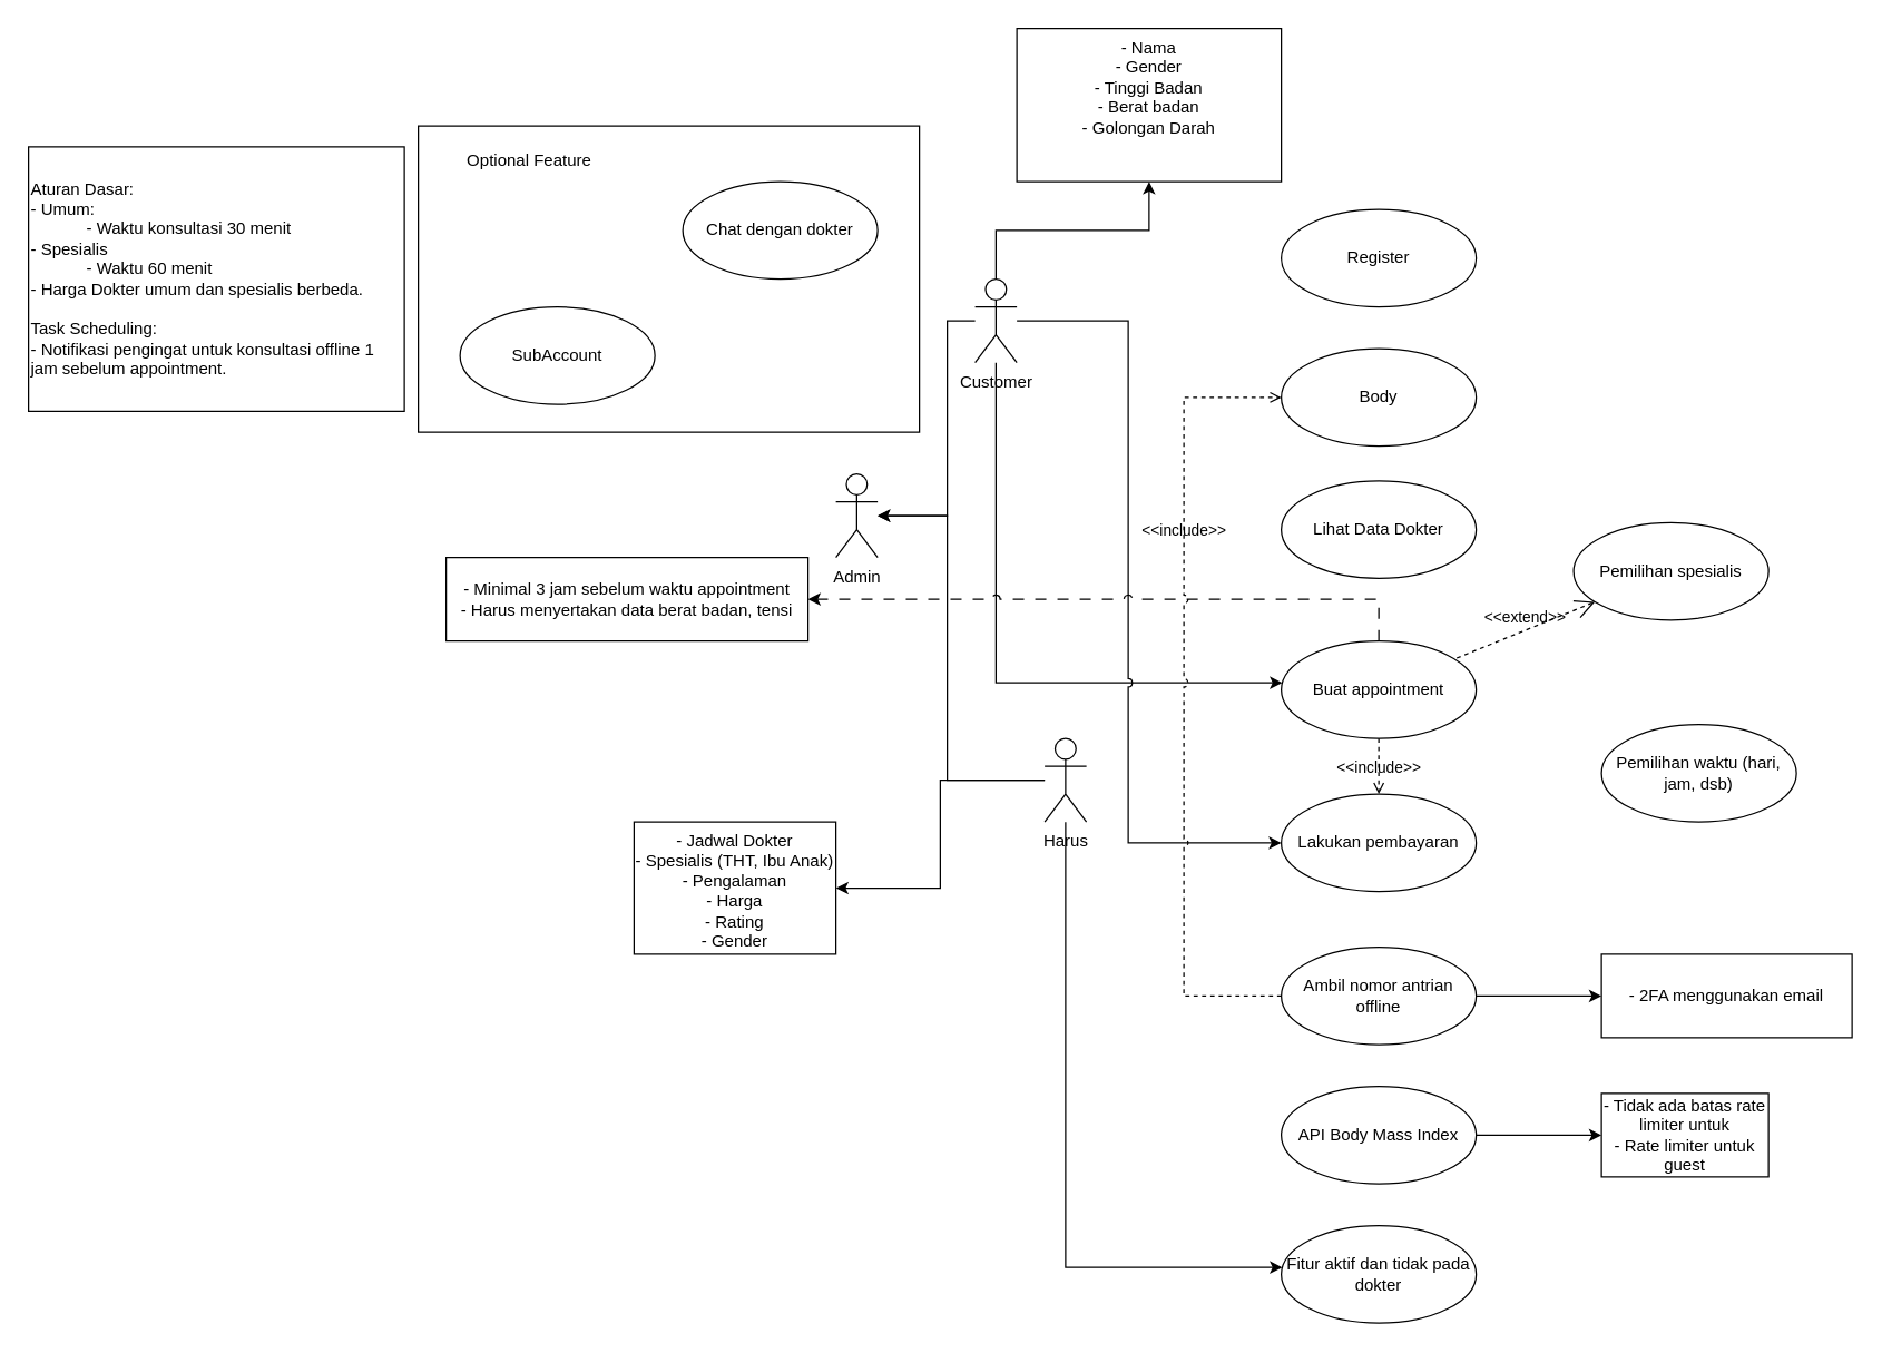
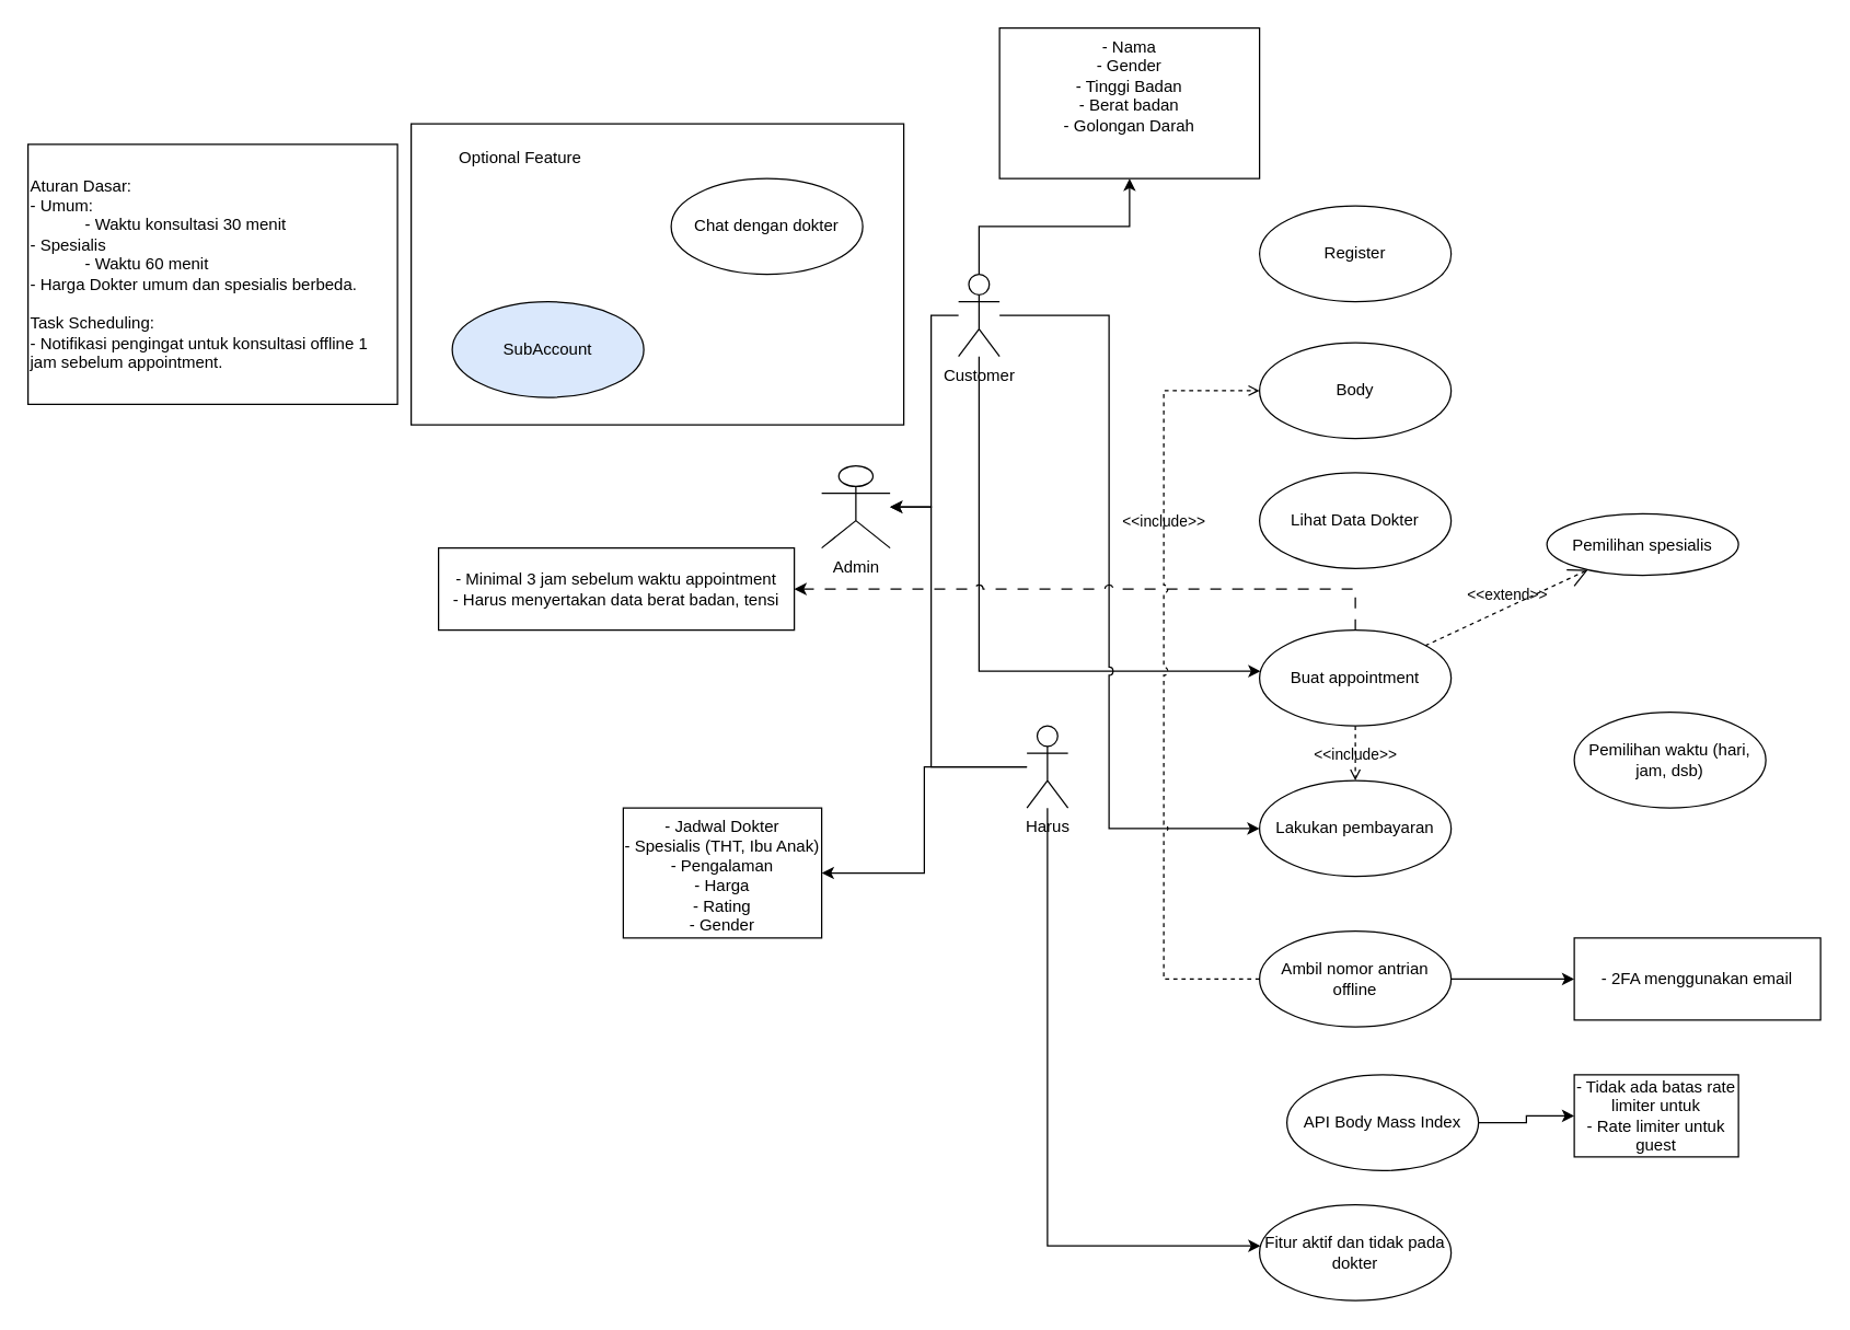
  <mxCell id="0" />
  <mxCell id="1" parent="0" />
  <mxCell id="2" value="" style="edgeStyle=orthogonalEdgeStyle;rounded=0;orthogonalLoop=1;jettySize=auto;html=1;" edge="1" parent="1" source="4" target="16"><mxGeometry relative="1" as="geometry" /></mxCell>
  <mxCell id="3" style="edgeStyle=orthogonalEdgeStyle;rounded=0;orthogonalLoop=1;jettySize=auto;html=1;" edge="1" parent="1" source="4" target="17"><mxGeometry relative="1" as="geometry"><Array as="points"><mxPoint x="765" y="910" /></Array></mxGeometry></mxCell>
  <mxCell id="4" value="Harus" style="shape=umlActor;verticalLabelPosition=bottom;verticalAlign=top;html=1;outlineConnect=0;" vertex="1" parent="1"><mxGeometry x="750" y="530" width="30" height="60" as="geometry" /></mxCell>
- <mxCell id="5" value="Admin" style="shape=umlActor;verticalLabelPosition=bottom;verticalAlign=top;html=1;outlineConnect=0;" vertex="1" parent="1"><mxGeometry x="600" y="340" width="30" height="60" as="geometry" /></mxCell>
+ <mxCell id="5" value="Admin" style="shape=umlActor;verticalLabelPosition=bottom;verticalAlign=top;html=1;outlineConnect=0;" vertex="1" parent="1"><mxGeometry x="600" y="340" width="50" height="60" as="geometry" /></mxCell>
  <mxCell id="6" style="edgeStyle=orthogonalEdgeStyle;rounded=0;orthogonalLoop=1;jettySize=auto;html=1;jumpStyle=arc;" edge="1" parent="1" source="10" target="15"><mxGeometry relative="1" as="geometry"><Array as="points"><mxPoint x="715" y="490" /></Array></mxGeometry></mxCell>
  <mxCell id="7" value="" style="edgeStyle=orthogonalEdgeStyle;rounded=0;orthogonalLoop=1;jettySize=auto;html=1;" edge="1" parent="1" source="10" target="23"><mxGeometry relative="1" as="geometry" /></mxCell>
  <mxCell id="8" style="edgeStyle=orthogonalEdgeStyle;rounded=0;orthogonalLoop=1;jettySize=auto;html=1;entryX=0;entryY=0.5;entryDx=0;entryDy=0;jumpStyle=arc;" edge="1" parent="1" source="10" target="18"><mxGeometry relative="1" as="geometry"><Array as="points"><mxPoint x="810" y="230" /><mxPoint x="810" y="605" /></Array></mxGeometry></mxCell>
  <mxCell id="9" style="edgeStyle=orthogonalEdgeStyle;rounded=0;orthogonalLoop=1;jettySize=auto;html=1;" edge="1" parent="1" source="10" target="5"><mxGeometry relative="1" as="geometry"><Array as="points"><mxPoint x="680" y="230" /><mxPoint x="680" y="370" /></Array></mxGeometry></mxCell>
  <mxCell id="10" value="Customer" style="shape=umlActor;verticalLabelPosition=bottom;verticalAlign=top;html=1;outlineConnect=0;" vertex="1" parent="1"><mxGeometry x="700" y="200" width="30" height="60" as="geometry" /></mxCell>
  <mxCell id="11" value="Register" style="ellipse;whiteSpace=wrap;html=1;" vertex="1" parent="1"><mxGeometry x="920" y="150" width="140" height="70" as="geometry" /></mxCell>
  <mxCell id="12" value="Body" style="ellipse;whiteSpace=wrap;html=1;" vertex="1" parent="1"><mxGeometry x="920" y="250" width="140" height="70" as="geometry" /></mxCell>
  <mxCell id="13" value="Lihat Data Dokter" style="ellipse;whiteSpace=wrap;html=1;" vertex="1" parent="1"><mxGeometry x="920" y="345" width="140" height="70" as="geometry" /></mxCell>
  <mxCell id="14" value="" style="edgeStyle=orthogonalEdgeStyle;rounded=0;orthogonalLoop=1;jettySize=auto;html=1;strokeColor=default;dashed=1;dashPattern=8 8;jumpStyle=arc;" edge="1" parent="1" source="15" target="22"><mxGeometry relative="1" as="geometry"><Array as="points"><mxPoint x="990" y="430" /></Array></mxGeometry></mxCell>
  <mxCell id="15" value="Buat appointment" style="ellipse;whiteSpace=wrap;html=1;" vertex="1" parent="1"><mxGeometry x="920" y="460" width="140" height="70" as="geometry" /></mxCell>
  <mxCell id="16" value="- Jadwal Dokter&lt;div&gt;- Spesialis (THT, Ibu Anak)&lt;/div&gt;&lt;div&gt;- Pengalaman&lt;/div&gt;&lt;div&gt;- Harga&lt;/div&gt;&lt;div&gt;- Rating&lt;/div&gt;&lt;div&gt;- Gender&lt;/div&gt;&lt;div&gt;&lt;br&gt;&lt;/div&gt;" style="whiteSpace=wrap;html=1;verticalAlign=top;" vertex="1" parent="1"><mxGeometry x="455" y="590" width="145" height="95" as="geometry" /></mxCell>
  <mxCell id="17" value="Fitur aktif dan tidak pada dokter" style="ellipse;whiteSpace=wrap;html=1;" vertex="1" parent="1"><mxGeometry x="920" y="880" width="140" height="70" as="geometry" /></mxCell>
  <mxCell id="18" value="Lakukan pembayaran" style="ellipse;whiteSpace=wrap;html=1;" vertex="1" parent="1"><mxGeometry x="920" y="570" width="140" height="70" as="geometry" /></mxCell>
- <mxCell id="19" value="Pemilihan spesialis" style="ellipse;whiteSpace=wrap;html=1;" vertex="1" parent="1"><mxGeometry x="1130" y="375" width="140" height="70" as="geometry" /></mxCell>
+ <mxCell id="19" value="Pemilihan spesialis" style="ellipse;whiteSpace=wrap;html=1;" vertex="1" parent="1"><mxGeometry x="1130" y="375" width="140" height="45" as="geometry" /></mxCell>
  <mxCell id="20" value="Pemilihan waktu (hari, jam, dsb)" style="ellipse;whiteSpace=wrap;html=1;" vertex="1" parent="1"><mxGeometry x="1150" y="520" width="140" height="70" as="geometry" /></mxCell>
  <mxCell id="21" value="&amp;lt;&amp;lt;extend&amp;gt;&amp;gt;" style="edgeStyle=none;html=1;startArrow=open;endArrow=none;startSize=12;verticalAlign=bottom;dashed=1;labelBackgroundColor=none;rounded=0;" edge="1" parent="1" source="19" target="15"><mxGeometry width="160" relative="1" as="geometry"><mxPoint x="790" y="470" as="sourcePoint" /><mxPoint x="1150" y="470" as="targetPoint" /></mxGeometry></mxCell>
  <mxCell id="22" value="- Minimal 3 jam sebelum waktu appointment&lt;div&gt;- Harus menyertakan data berat badan, tensi&lt;/div&gt;" style="whiteSpace=wrap;html=1;" vertex="1" parent="1"><mxGeometry x="320" y="400" width="260" height="60" as="geometry" /></mxCell>
  <mxCell id="23" value="- Nama&lt;div&gt;- Gender&lt;/div&gt;&lt;div&gt;- Tinggi Badan&lt;/div&gt;&lt;div&gt;- Berat badan&lt;/div&gt;&lt;div&gt;- Golongan Darah&lt;/div&gt;" style="whiteSpace=wrap;html=1;verticalAlign=top;" vertex="1" parent="1"><mxGeometry x="730" y="20" width="190" height="110" as="geometry" /></mxCell>
  <mxCell id="24" value="" style="edgeStyle=orthogonalEdgeStyle;rounded=0;orthogonalLoop=1;jettySize=auto;html=1;" edge="1" parent="1" source="25" target="30"><mxGeometry relative="1" as="geometry" /></mxCell>
- <mxCell id="25" value="API Body Mass Index" style="ellipse;whiteSpace=wrap;html=1;" vertex="1" parent="1"><mxGeometry x="920" y="780" width="140" height="70" as="geometry" /></mxCell>
+ <mxCell id="25" value="API Body Mass Index" style="ellipse;whiteSpace=wrap;html=1;" vertex="1" parent="1"><mxGeometry x="940" y="785" width="140" height="70" as="geometry" /></mxCell>
  <mxCell id="26" value="" style="edgeStyle=orthogonalEdgeStyle;rounded=0;orthogonalLoop=1;jettySize=auto;html=1;" edge="1" parent="1" source="27" target="28"><mxGeometry relative="1" as="geometry" /></mxCell>
  <mxCell id="27" value="Ambil nomor antrian offline" style="ellipse;whiteSpace=wrap;html=1;" vertex="1" parent="1"><mxGeometry x="920" y="680" width="140" height="70" as="geometry" /></mxCell>
  <mxCell id="28" value="- 2FA menggunakan email" style="whiteSpace=wrap;html=1;" vertex="1" parent="1"><mxGeometry x="1150" y="685" width="180" height="60" as="geometry" /></mxCell>
  <mxCell id="29" value="&amp;lt;&amp;lt;include&amp;gt;&amp;gt;" style="html=1;verticalAlign=bottom;labelBackgroundColor=none;endArrow=open;endFill=0;dashed=1;rounded=0;edgeStyle=orthogonalEdgeStyle;jumpStyle=arc;" edge="1" parent="1" source="27" target="12"><mxGeometry x="0.386" width="160" relative="1" as="geometry"><mxPoint x="900" y="510" as="sourcePoint" /><mxPoint x="1060" y="510" as="targetPoint" /><Array as="points"><mxPoint x="850" y="715" /><mxPoint x="850" y="285" /></Array><mxPoint as="offset" /></mxGeometry></mxCell>
  <mxCell id="30" value="&lt;div&gt;- Tidak ada batas rate limiter untuk&lt;/div&gt;- Rate limiter untuk guest" style="whiteSpace=wrap;html=1;" vertex="1" parent="1"><mxGeometry x="1150" y="785" width="120" height="60" as="geometry" /></mxCell>
  <mxCell id="31" value="Aturan Dasar:&lt;div style=&quot;&quot;&gt;- Umum:&amp;nbsp;&lt;/div&gt;&lt;blockquote style=&quot;margin: 0 0 0 40px; border: none; padding: 0px;&quot;&gt;&lt;div style=&quot;&quot;&gt;- Waktu konsultasi 30 menit&lt;/div&gt;&lt;/blockquote&gt;&lt;div&gt;- Spesialis&lt;/div&gt;&lt;div&gt;&lt;blockquote style=&quot;margin: 0 0 0 40px; border: none; padding: 0px;&quot;&gt;- Waktu 60 menit&lt;br&gt;&lt;/blockquote&gt;- Harga Dokter umum dan spesialis berbeda.&lt;br&gt;&lt;blockquote style=&quot;margin: 0 0 0 40px; border: none; padding: 0px;&quot;&gt;&lt;div&gt;&lt;br&gt;&lt;/div&gt;&lt;/blockquote&gt;Task Scheduling:&lt;/div&gt;&lt;div&gt;- Notifikasi pengingat untuk konsultasi offline 1 jam sebelum appointment.&lt;/div&gt;" style="rounded=0;whiteSpace=wrap;html=1;align=left;" vertex="1" parent="1"><mxGeometry x="20" y="105" width="270" height="190" as="geometry" /></mxCell>
  <mxCell id="32" value="&amp;lt;&amp;lt;include&amp;gt;&amp;gt;" style="html=1;verticalAlign=bottom;labelBackgroundColor=none;endArrow=open;endFill=0;dashed=1;rounded=0;" edge="1" parent="1" source="15" target="18"><mxGeometry x="0.5" width="160" relative="1" as="geometry"><mxPoint x="820" y="590" as="sourcePoint" /><mxPoint x="980" y="590" as="targetPoint" /><mxPoint as="offset" /></mxGeometry></mxCell>
  <mxCell id="33" value="" style="group" vertex="1" connectable="0" parent="1"><mxGeometry x="300" y="90" width="360" height="220" as="geometry" /></mxCell>
  <mxCell id="34" value="" style="rounded=0;whiteSpace=wrap;html=1;" vertex="1" parent="33"><mxGeometry width="360" height="220" as="geometry" /></mxCell>
  <mxCell id="35" value="Chat dengan dokter" style="ellipse;whiteSpace=wrap;html=1;" vertex="1" parent="33"><mxGeometry x="190" y="40" width="140" height="70" as="geometry" /></mxCell>
  <mxCell id="36" value="Optional Feature" style="text;html=1;align=center;verticalAlign=middle;whiteSpace=wrap;rounded=0;" vertex="1" parent="33"><mxGeometry x="10" y="10" width="140" height="30" as="geometry" /></mxCell>
- <mxCell id="37" value="SubAccount" style="ellipse;whiteSpace=wrap;html=1;" vertex="1" parent="33"><mxGeometry x="30" y="130" width="140" height="70" as="geometry" /></mxCell>
+ <mxCell id="37" value="SubAccount" style="ellipse;whiteSpace=wrap;html=1;fillColor=#dae8fc;" vertex="1" parent="33"><mxGeometry x="30" y="130" width="140" height="70" as="geometry" /></mxCell>
  <mxCell id="38" style="edgeStyle=orthogonalEdgeStyle;rounded=0;orthogonalLoop=1;jettySize=auto;html=1;" edge="1" parent="1" source="4" target="5"><mxGeometry relative="1" as="geometry"><Array as="points"><mxPoint x="680" y="560" /><mxPoint x="680" y="370" /></Array></mxGeometry></mxCell>
